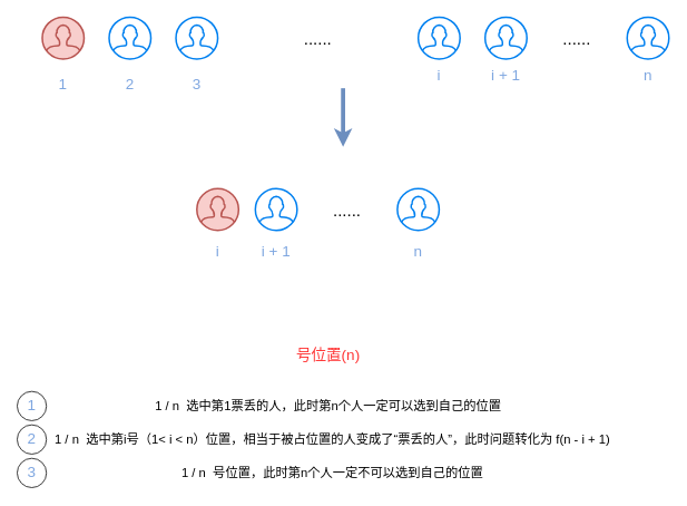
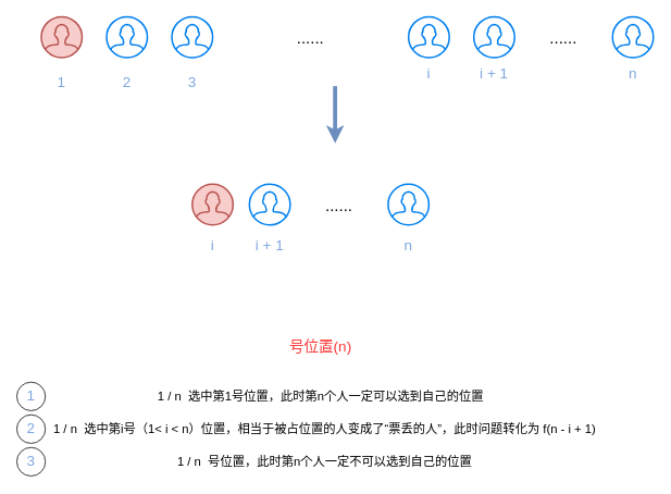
  <mxCell id="0" />
  <mxCell id="1" parent="0" />
  <mxCell id="2" value="" style="html=1;verticalLabelPosition=bottom;align=center;labelBackgroundColor=#ffffff;verticalAlign=top;strokeWidth=2;strokeColor=#b85450;shadow=0;dashed=0;shape=mxgraph.ios7.icons.user;fillColor=#f8cecc;" vertex="1" parent="1"><mxGeometry x="235" y="225" width="50" height="50" as="geometry" /></mxCell>
- <mxCell id="3" value="1 / n&amp;nbsp; 选中第1票丢的人，此时第n个人一定可以选到自己的位置" style="text;html=1;strokeColor=none;fillColor=none;align=center;verticalAlign=middle;whiteSpace=wrap;rounded=0;fontSize=15;fontColor=#000000;" vertex="1" parent="1"><mxGeometry x="110" y="475" width="565" height="20" as="geometry" /></mxCell>
+ <mxCell id="3" value="1 / n&amp;nbsp; 选中第1号位置，此时第n个人一定可以选到自己的位置" style="text;html=1;strokeColor=none;fillColor=none;align=center;verticalAlign=middle;whiteSpace=wrap;rounded=0;fontSize=15;fontColor=#000000;" vertex="1" parent="1"><mxGeometry x="110" y="475" width="565" height="20" as="geometry" /></mxCell>
  <mxCell id="4" value="1 / n&amp;nbsp; 号位置，此时第n个人一定不可以选到自己的位置" style="text;html=1;strokeColor=none;fillColor=none;align=center;verticalAlign=middle;whiteSpace=wrap;rounded=0;fontSize=15;fontColor=#000000;" vertex="1" parent="1"><mxGeometry x="115" y="555" width="565" height="20" as="geometry" /></mxCell>
  <mxCell id="5" value="1 / n&amp;nbsp; 选中第i号（1&amp;lt; i &amp;lt; n）位置，相当于被占位置的人变成了“票丢的人”，此时问题转化为 f(n - i + 1)" style="text;html=1;strokeColor=none;fillColor=none;align=center;verticalAlign=middle;whiteSpace=wrap;rounded=0;fontSize=15;fontColor=#000000;" vertex="1" parent="1"><mxGeometry x="20" y="515" width="755" height="20" as="geometry" /></mxCell>
  <mxCell id="6" value="号位置(n)" style="text;html=1;strokeColor=none;fillColor=none;align=center;verticalAlign=middle;whiteSpace=wrap;rounded=0;fontSize=18;fontColor=#FF3333;" vertex="1" parent="1"><mxGeometry x="240" y="415" width="305" height="20" as="geometry" /></mxCell>
  <mxCell id="7" value="1" style="ellipse;whiteSpace=wrap;html=1;aspect=fixed;fontSize=18;fontColor=#7EA6E0;" vertex="1" parent="1"><mxGeometry x="20" y="467.5" width="35" height="35" as="geometry" /></mxCell>
  <mxCell id="8" value="2" style="ellipse;whiteSpace=wrap;html=1;aspect=fixed;fontSize=18;fontColor=#7EA6E0;" vertex="1" parent="1"><mxGeometry x="20" y="507.5" width="35" height="35" as="geometry" /></mxCell>
  <mxCell id="9" value="3" style="ellipse;whiteSpace=wrap;html=1;aspect=fixed;fontSize=18;fontColor=#7EA6E0;" vertex="1" parent="1"><mxGeometry x="20" y="547.5" width="35" height="35" as="geometry" /></mxCell>
  <mxCell id="10" value="i" style="text;html=1;strokeColor=none;fillColor=none;align=center;verticalAlign=middle;whiteSpace=wrap;rounded=0;fontSize=18;fontColor=#7EA6E0;" vertex="1" parent="1"><mxGeometry x="240" y="291" width="40" height="20" as="geometry" /></mxCell>
  <mxCell id="11" value="" style="html=1;verticalLabelPosition=bottom;align=center;labelBackgroundColor=#ffffff;verticalAlign=top;strokeWidth=2;strokeColor=#b85450;shadow=0;dashed=0;shape=mxgraph.ios7.icons.user;fillColor=#f8cecc;" vertex="1" parent="1"><mxGeometry x="50" y="20" width="50" height="50" as="geometry" /></mxCell>
  <mxCell id="12" value="" style="html=1;verticalLabelPosition=bottom;align=center;labelBackgroundColor=#ffffff;verticalAlign=top;strokeWidth=2;strokeColor=#0080F0;shadow=0;dashed=0;shape=mxgraph.ios7.icons.user;" vertex="1" parent="1"><mxGeometry x="130" y="20" width="50" height="50" as="geometry" /></mxCell>
  <mxCell id="13" value="" style="html=1;verticalLabelPosition=bottom;align=center;labelBackgroundColor=#ffffff;verticalAlign=top;strokeWidth=2;strokeColor=#0080F0;shadow=0;dashed=0;shape=mxgraph.ios7.icons.user;" vertex="1" parent="1"><mxGeometry x="210" y="20" width="50" height="50" as="geometry" /></mxCell>
  <mxCell id="14" value="" style="html=1;verticalLabelPosition=bottom;align=center;labelBackgroundColor=#ffffff;verticalAlign=top;strokeWidth=2;strokeColor=#0080F0;shadow=0;dashed=0;shape=mxgraph.ios7.icons.user;" vertex="1" parent="1"><mxGeometry x="580" y="20" width="50" height="50" as="geometry" /></mxCell>
  <mxCell id="15" value="" style="html=1;verticalLabelPosition=bottom;align=center;labelBackgroundColor=#ffffff;verticalAlign=top;strokeWidth=2;strokeColor=#0080F0;shadow=0;dashed=0;shape=mxgraph.ios7.icons.user;" vertex="1" parent="1"><mxGeometry x="750" y="20" width="50" height="50" as="geometry" /></mxCell>
  <mxCell id="16" value="......" style="text;html=1;strokeColor=none;fillColor=none;align=center;verticalAlign=middle;whiteSpace=wrap;rounded=0;fontSize=20;" vertex="1" parent="1"><mxGeometry x="360" y="35" width="40" height="20" as="geometry" /></mxCell>
  <mxCell id="17" value="i" style="text;html=1;strokeColor=none;fillColor=none;align=center;verticalAlign=middle;whiteSpace=wrap;rounded=0;fontSize=18;fontColor=#7EA6E0;" vertex="1" parent="1"><mxGeometry x="505" y="80" width="40" height="20" as="geometry" /></mxCell>
  <mxCell id="18" value="" style="endArrow=classic;html=1;fontSize=28;fontColor=#7EA6E0;strokeWidth=5;fillColor=#dae8fc;strokeColor=#6c8ebf;" edge="1" parent="1"><mxGeometry width="50" height="50" relative="1" as="geometry"><mxPoint x="410" y="105" as="sourcePoint" /><mxPoint x="410" y="175" as="targetPoint" /></mxGeometry></mxCell>
  <mxCell id="19" value="" style="html=1;verticalLabelPosition=bottom;align=center;labelBackgroundColor=#ffffff;verticalAlign=top;strokeWidth=2;strokeColor=#0080F0;shadow=0;dashed=0;shape=mxgraph.ios7.icons.user;" vertex="1" parent="1"><mxGeometry x="500" y="20" width="50" height="50" as="geometry" /></mxCell>
  <mxCell id="20" value="1" style="text;html=1;strokeColor=none;fillColor=none;align=center;verticalAlign=middle;whiteSpace=wrap;rounded=0;fontSize=18;fontColor=#7EA6E0;" vertex="1" parent="1"><mxGeometry x="55" y="90" width="40" height="20" as="geometry" /></mxCell>
  <mxCell id="21" value="2" style="text;html=1;strokeColor=none;fillColor=none;align=center;verticalAlign=middle;whiteSpace=wrap;rounded=0;fontSize=18;fontColor=#7EA6E0;" vertex="1" parent="1"><mxGeometry x="135" y="90" width="40" height="20" as="geometry" /></mxCell>
  <mxCell id="22" value="3" style="text;html=1;strokeColor=none;fillColor=none;align=center;verticalAlign=middle;whiteSpace=wrap;rounded=0;fontSize=18;fontColor=#7EA6E0;" vertex="1" parent="1"><mxGeometry x="215" y="90" width="40" height="20" as="geometry" /></mxCell>
  <mxCell id="23" value="i + 1" style="text;html=1;strokeColor=none;fillColor=none;align=center;verticalAlign=middle;whiteSpace=wrap;rounded=0;fontSize=18;fontColor=#7EA6E0;" vertex="1" parent="1"><mxGeometry x="585" y="80" width="40" height="20" as="geometry" /></mxCell>
  <mxCell id="24" value="n" style="text;html=1;strokeColor=none;fillColor=none;align=center;verticalAlign=middle;whiteSpace=wrap;rounded=0;fontSize=18;fontColor=#7EA6E0;" vertex="1" parent="1"><mxGeometry x="755" y="80" width="40" height="20" as="geometry" /></mxCell>
  <mxCell id="25" value="......" style="text;html=1;strokeColor=none;fillColor=none;align=center;verticalAlign=middle;whiteSpace=wrap;rounded=0;fontSize=20;" vertex="1" parent="1"><mxGeometry x="670" y="35" width="40" height="20" as="geometry" /></mxCell>
  <mxCell id="26" value="" style="html=1;verticalLabelPosition=bottom;align=center;labelBackgroundColor=#ffffff;verticalAlign=top;strokeWidth=2;strokeColor=#0080F0;shadow=0;dashed=0;shape=mxgraph.ios7.icons.user;" vertex="1" parent="1"><mxGeometry x="305" y="225" width="50" height="50" as="geometry" /></mxCell>
  <mxCell id="27" value="" style="html=1;verticalLabelPosition=bottom;align=center;labelBackgroundColor=#ffffff;verticalAlign=top;strokeWidth=2;strokeColor=#0080F0;shadow=0;dashed=0;shape=mxgraph.ios7.icons.user;" vertex="1" parent="1"><mxGeometry x="475" y="225" width="50" height="50" as="geometry" /></mxCell>
  <mxCell id="28" value="i + 1" style="text;html=1;strokeColor=none;fillColor=none;align=center;verticalAlign=middle;whiteSpace=wrap;rounded=0;fontSize=18;fontColor=#7EA6E0;" vertex="1" parent="1"><mxGeometry x="310" y="291" width="40" height="20" as="geometry" /></mxCell>
  <mxCell id="29" value="n" style="text;html=1;strokeColor=none;fillColor=none;align=center;verticalAlign=middle;whiteSpace=wrap;rounded=0;fontSize=18;fontColor=#7EA6E0;" vertex="1" parent="1"><mxGeometry x="480" y="291" width="40" height="20" as="geometry" /></mxCell>
  <mxCell id="30" value="......" style="text;html=1;strokeColor=none;fillColor=none;align=center;verticalAlign=middle;whiteSpace=wrap;rounded=0;fontSize=20;" vertex="1" parent="1"><mxGeometry x="395" y="240" width="40" height="20" as="geometry" /></mxCell>
